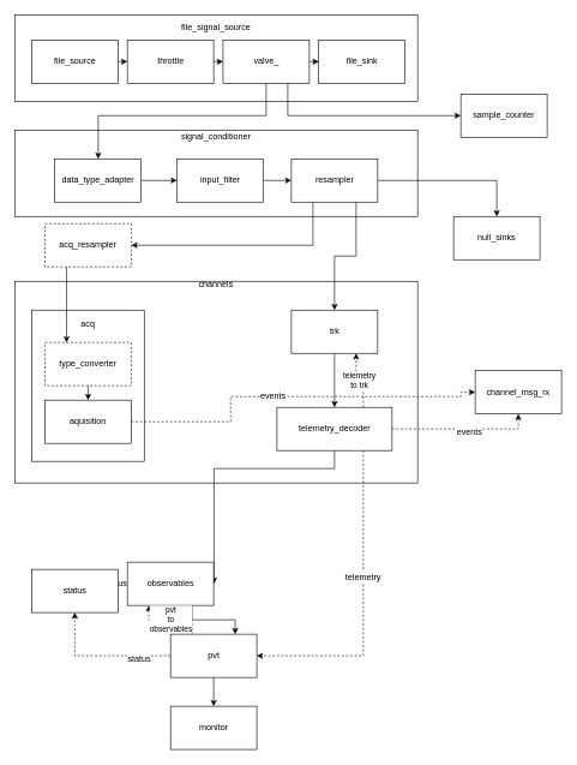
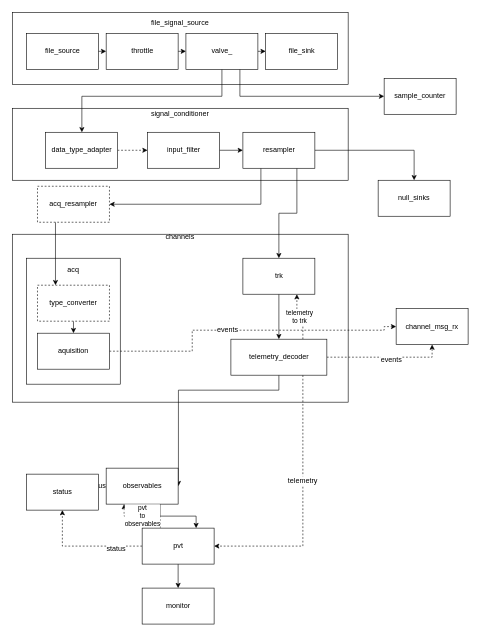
  <mxCell id="0" />
  <mxCell id="1" parent="0" />
  <mxCell id="2" value="channels&lt;br&gt;&lt;br&gt;&lt;br&gt;&lt;br&gt;&lt;br&gt;&lt;br&gt;&lt;br&gt;&lt;br&gt;&lt;br&gt;&lt;br&gt;&lt;br&gt;&lt;br&gt;&lt;br&gt;&lt;br&gt;&lt;br&gt;&lt;br&gt;&lt;br&gt;&lt;br&gt;&lt;br&gt;&lt;br&gt;" style="rounded=0;whiteSpace=wrap;html=1;" vertex="1" parent="1"><mxGeometry x="20" y="390" width="560" height="280" as="geometry" /></mxCell>
  <mxCell id="3" value="signal_conditioner&lt;br&gt;&lt;br&gt;&lt;br&gt;&lt;br&gt;&lt;br&gt;&lt;br&gt;&lt;br&gt;&lt;br&gt;" style="rounded=0;whiteSpace=wrap;html=1;" vertex="1" parent="1"><mxGeometry x="20" y="180" width="560" height="120" as="geometry" /></mxCell>
  <mxCell id="4" value="file_signal_source&lt;br&gt;&lt;br&gt;&lt;br&gt;&lt;br&gt;&lt;br&gt;&lt;br&gt;&lt;br&gt;" style="rounded=0;whiteSpace=wrap;html=1;" vertex="1" parent="1"><mxGeometry x="20" y="20" width="560" height="120" as="geometry" /></mxCell>
  <mxCell id="5" style="edgeStyle=orthogonalEdgeStyle;rounded=0;orthogonalLoop=1;jettySize=auto;html=1;exitX=1;exitY=0.5;exitDx=0;exitDy=0;entryX=0;entryY=0.5;entryDx=0;entryDy=0;" edge="1" parent="1" source="6" target="13"><mxGeometry relative="1" as="geometry" /></mxCell>
  <mxCell id="6" value="file_source" style="rounded=0;whiteSpace=wrap;html=1;" vertex="1" parent="1"><mxGeometry x="43.5" y="55" width="120" height="60" as="geometry" /></mxCell>
  <mxCell id="7" style="edgeStyle=orthogonalEdgeStyle;rounded=0;orthogonalLoop=1;jettySize=auto;html=1;exitX=1;exitY=0.5;exitDx=0;exitDy=0;entryX=0;entryY=0.5;entryDx=0;entryDy=0;" edge="1" parent="1" source="10" target="11"><mxGeometry relative="1" as="geometry" /></mxCell>
  <mxCell id="8" style="edgeStyle=orthogonalEdgeStyle;rounded=0;orthogonalLoop=1;jettySize=auto;html=1;exitX=0.5;exitY=1;exitDx=0;exitDy=0;" edge="1" parent="1" source="10" target="15"><mxGeometry relative="1" as="geometry"><mxPoint x="280" y="290" as="targetPoint" /><Array as="points"><mxPoint x="370" y="160" /><mxPoint x="136" y="160" /></Array></mxGeometry></mxCell>
  <mxCell id="9" style="edgeStyle=orthogonalEdgeStyle;rounded=0;orthogonalLoop=1;jettySize=auto;html=1;exitX=0.75;exitY=1;exitDx=0;exitDy=0;entryX=0;entryY=0.5;entryDx=0;entryDy=0;" edge="1" parent="1" source="10" target="22"><mxGeometry relative="1" as="geometry" /></mxCell>
  <mxCell id="10" value="valve_" style="rounded=0;whiteSpace=wrap;html=1;" vertex="1" parent="1"><mxGeometry x="309.5" y="55" width="120" height="60" as="geometry" /></mxCell>
  <mxCell id="11" value="file_sink" style="rounded=0;whiteSpace=wrap;html=1;" vertex="1" parent="1"><mxGeometry x="442.5" y="55" width="120" height="60" as="geometry" /></mxCell>
  <mxCell id="12" style="edgeStyle=orthogonalEdgeStyle;rounded=0;orthogonalLoop=1;jettySize=auto;html=1;exitX=1;exitY=0.5;exitDx=0;exitDy=0;entryX=0;entryY=0.5;entryDx=0;entryDy=0;" edge="1" parent="1" source="13" target="10"><mxGeometry relative="1" as="geometry" /></mxCell>
  <mxCell id="13" value="throttle" style="rounded=0;whiteSpace=wrap;html=1;" vertex="1" parent="1"><mxGeometry x="176.5" y="55" width="120" height="60" as="geometry" /></mxCell>
- <mxCell id="14" style="edgeStyle=orthogonalEdgeStyle;rounded=0;orthogonalLoop=1;jettySize=auto;html=1;exitX=1;exitY=0.5;exitDx=0;exitDy=0;" edge="1" parent="1" source="15" target="17"><mxGeometry relative="1" as="geometry" /></mxCell>
+ <mxCell id="14" style="edgeStyle=orthogonalEdgeStyle;rounded=0;orthogonalLoop=1;jettySize=auto;html=1;exitX=1;exitY=0.5;exitDx=0;exitDy=0;dashed=1;" edge="1" parent="1" source="15" target="17"><mxGeometry relative="1" as="geometry" /></mxCell>
  <mxCell id="15" value="data_type_adapter" style="rounded=0;whiteSpace=wrap;html=1;" vertex="1" parent="1"><mxGeometry x="75.5" y="220" width="120" height="60" as="geometry" /></mxCell>
  <mxCell id="16" style="edgeStyle=orthogonalEdgeStyle;rounded=0;orthogonalLoop=1;jettySize=auto;html=1;exitX=1;exitY=0.5;exitDx=0;exitDy=0;entryX=0;entryY=0.5;entryDx=0;entryDy=0;" edge="1" parent="1" source="17" target="21"><mxGeometry relative="1" as="geometry" /></mxCell>
  <mxCell id="17" value="input_filter" style="rounded=0;whiteSpace=wrap;html=1;" vertex="1" parent="1"><mxGeometry x="245.5" y="220" width="120" height="60" as="geometry" /></mxCell>
  <mxCell id="18" style="edgeStyle=orthogonalEdgeStyle;rounded=0;orthogonalLoop=1;jettySize=auto;html=1;exitX=0.25;exitY=1;exitDx=0;exitDy=0;entryX=1;entryY=0.5;entryDx=0;entryDy=0;" edge="1" parent="1" source="21" target="26"><mxGeometry relative="1" as="geometry" /></mxCell>
  <mxCell id="19" style="edgeStyle=orthogonalEdgeStyle;rounded=0;orthogonalLoop=1;jettySize=auto;html=1;exitX=0.75;exitY=1;exitDx=0;exitDy=0;entryX=0.5;entryY=0;entryDx=0;entryDy=0;" edge="1" parent="1" source="21" target="40"><mxGeometry relative="1" as="geometry" /></mxCell>
  <mxCell id="20" style="edgeStyle=orthogonalEdgeStyle;rounded=0;orthogonalLoop=1;jettySize=auto;html=1;exitX=1;exitY=0.5;exitDx=0;exitDy=0;entryX=0.5;entryY=0;entryDx=0;entryDy=0;" edge="1" parent="1" source="21" target="23"><mxGeometry relative="1" as="geometry"><mxPoint x="690" y="290" as="targetPoint" /></mxGeometry></mxCell>
  <mxCell id="21" value="resampler" style="rounded=0;whiteSpace=wrap;html=1;" vertex="1" parent="1"><mxGeometry x="404.5" y="220" width="120" height="60" as="geometry" /></mxCell>
  <mxCell id="22" value="sample_counter" style="rounded=0;whiteSpace=wrap;html=1;" vertex="1" parent="1"><mxGeometry x="640" y="130" width="120" height="60" as="geometry" /></mxCell>
  <mxCell id="23" value="null_sinks" style="rounded=0;whiteSpace=wrap;html=1;" vertex="1" parent="1"><mxGeometry x="630" y="300" width="120" height="60" as="geometry" /></mxCell>
  <mxCell id="24" value="acq&lt;br&gt;&lt;br&gt;&lt;br&gt;&lt;br&gt;&lt;br&gt;&lt;br&gt;&lt;br&gt;&lt;br&gt;&lt;br&gt;&lt;br&gt;&lt;br&gt;&lt;br&gt;&lt;br&gt;" style="rounded=0;whiteSpace=wrap;html=1;flipH=1;flipV=1;" vertex="1" parent="1"><mxGeometry x="44" y="430" width="156" height="210" as="geometry" /></mxCell>
  <mxCell id="25" style="edgeStyle=orthogonalEdgeStyle;rounded=0;orthogonalLoop=1;jettySize=auto;html=1;exitX=0.25;exitY=1;exitDx=0;exitDy=0;entryX=0.25;entryY=0;entryDx=0;entryDy=0;" edge="1" parent="1" source="26" target="28"><mxGeometry relative="1" as="geometry" /></mxCell>
  <mxCell id="26" value="acq_resampler" style="rounded=0;whiteSpace=wrap;html=1;dashed=1;" vertex="1" parent="1"><mxGeometry x="62" y="310" width="120" height="60" as="geometry" /></mxCell>
  <mxCell id="27" style="edgeStyle=orthogonalEdgeStyle;rounded=0;orthogonalLoop=1;jettySize=auto;html=1;exitX=0.5;exitY=1;exitDx=0;exitDy=0;entryX=0.5;entryY=0;entryDx=0;entryDy=0;" edge="1" parent="1" source="28" target="38"><mxGeometry relative="1" as="geometry" /></mxCell>
  <mxCell id="28" value="type_converter" style="rounded=0;whiteSpace=wrap;html=1;dashed=1;" vertex="1" parent="1"><mxGeometry x="62" y="475" width="120" height="60" as="geometry" /></mxCell>
  <mxCell id="29" style="edgeStyle=orthogonalEdgeStyle;rounded=0;orthogonalLoop=1;jettySize=auto;html=1;exitX=0.5;exitY=1;exitDx=0;exitDy=0;" edge="1" parent="1" source="35" target="44"><mxGeometry relative="1" as="geometry"><Array as="points"><mxPoint x="465" y="650" /><mxPoint x="297" y="650" /></Array></mxGeometry></mxCell>
  <mxCell id="30" style="edgeStyle=orthogonalEdgeStyle;rounded=0;orthogonalLoop=1;jettySize=auto;html=1;exitX=0.75;exitY=1;exitDx=0;exitDy=0;entryX=1;entryY=0.5;entryDx=0;entryDy=0;dashed=1;" edge="1" parent="1" source="35" target="49"><mxGeometry relative="1" as="geometry" /></mxCell>
  <mxCell id="31" value="telemetry" style="text;html=1;resizable=0;points=[];align=center;verticalAlign=middle;labelBackgroundColor=#ffffff;" vertex="1" connectable="0" parent="30"><mxGeometry x="-0.19" y="-1" relative="1" as="geometry"><mxPoint as="offset" /></mxGeometry></mxCell>
  <mxCell id="32" value="telemetry&lt;br&gt;to trk" style="edgeStyle=orthogonalEdgeStyle;rounded=0;orthogonalLoop=1;jettySize=auto;html=1;exitX=0.75;exitY=0;exitDx=0;exitDy=0;entryX=0.75;entryY=1;entryDx=0;entryDy=0;dashed=1;" edge="1" parent="1" source="35" target="40"><mxGeometry relative="1" as="geometry" /></mxCell>
  <mxCell id="33" style="edgeStyle=orthogonalEdgeStyle;rounded=0;orthogonalLoop=1;jettySize=auto;html=1;exitX=1;exitY=0.5;exitDx=0;exitDy=0;entryX=0.5;entryY=1;entryDx=0;entryDy=0;dashed=1;" edge="1" parent="1" source="35" target="52"><mxGeometry relative="1" as="geometry" /></mxCell>
  <mxCell id="34" value="events" style="text;html=1;resizable=0;points=[];align=center;verticalAlign=middle;labelBackgroundColor=#ffffff;" vertex="1" connectable="0" parent="33"><mxGeometry x="0.094" y="-3" relative="1" as="geometry"><mxPoint as="offset" /></mxGeometry></mxCell>
  <mxCell id="35" value="telemetry_decoder" style="rounded=0;whiteSpace=wrap;html=1;flipH=1;flipV=1;" vertex="1" parent="1"><mxGeometry x="384.5" y="565" width="160" height="60" as="geometry" /></mxCell>
  <mxCell id="36" style="edgeStyle=orthogonalEdgeStyle;rounded=0;orthogonalLoop=1;jettySize=auto;html=1;exitX=1;exitY=0.5;exitDx=0;exitDy=0;entryX=0;entryY=0.5;entryDx=0;entryDy=0;dashed=1;" edge="1" parent="1" source="38" target="52"><mxGeometry relative="1" as="geometry"><Array as="points"><mxPoint x="320" y="585" /><mxPoint x="320" y="550" /><mxPoint x="640" y="550" /></Array></mxGeometry></mxCell>
  <mxCell id="37" value="events" style="text;html=1;resizable=0;points=[];align=center;verticalAlign=middle;labelBackgroundColor=#ffffff;" vertex="1" connectable="0" parent="36"><mxGeometry x="-0.111" y="2" relative="1" as="geometry"><mxPoint as="offset" /></mxGeometry></mxCell>
  <mxCell id="38" value="aquisition" style="rounded=0;whiteSpace=wrap;html=1;" vertex="1" parent="1"><mxGeometry x="62" y="555" width="120" height="60" as="geometry" /></mxCell>
  <mxCell id="39" style="edgeStyle=orthogonalEdgeStyle;rounded=0;orthogonalLoop=1;jettySize=auto;html=1;exitX=0.5;exitY=1;exitDx=0;exitDy=0;entryX=0.5;entryY=0;entryDx=0;entryDy=0;" edge="1" parent="1" source="40" target="35"><mxGeometry relative="1" as="geometry" /></mxCell>
  <mxCell id="40" value="trk" style="rounded=0;whiteSpace=wrap;html=1;" vertex="1" parent="1"><mxGeometry x="404.5" y="430" width="120" height="60" as="geometry" /></mxCell>
  <mxCell id="41" style="edgeStyle=orthogonalEdgeStyle;rounded=0;orthogonalLoop=1;jettySize=auto;html=1;exitX=0;exitY=0.5;exitDx=0;exitDy=0;dashed=1;" edge="1" parent="1" source="44" target="51"><mxGeometry relative="1" as="geometry" /></mxCell>
  <mxCell id="42" value="status" style="text;html=1;resizable=0;points=[];align=center;verticalAlign=middle;labelBackgroundColor=#ffffff;" vertex="1" connectable="0" parent="41"><mxGeometry x="0.125" y="-1" relative="1" as="geometry"><mxPoint as="offset" /></mxGeometry></mxCell>
  <mxCell id="43" style="edgeStyle=orthogonalEdgeStyle;rounded=0;orthogonalLoop=1;jettySize=auto;html=1;exitX=0.75;exitY=1;exitDx=0;exitDy=0;entryX=0.75;entryY=0;entryDx=0;entryDy=0;" edge="1" parent="1" source="44" target="49"><mxGeometry relative="1" as="geometry" /></mxCell>
  <mxCell id="44" value="observables" style="rounded=0;whiteSpace=wrap;html=1;" vertex="1" parent="1"><mxGeometry x="176.5" y="780" width="120" height="60" as="geometry" /></mxCell>
  <mxCell id="45" style="edgeStyle=orthogonalEdgeStyle;rounded=0;orthogonalLoop=1;jettySize=auto;html=1;exitX=0.5;exitY=1;exitDx=0;exitDy=0;entryX=0.5;entryY=0;entryDx=0;entryDy=0;" edge="1" parent="1" source="49" target="50"><mxGeometry relative="1" as="geometry" /></mxCell>
  <mxCell id="46" value="pvt&lt;br&gt;to&lt;br&gt;observables" style="edgeStyle=orthogonalEdgeStyle;rounded=0;orthogonalLoop=1;jettySize=auto;html=1;exitX=0.25;exitY=0;exitDx=0;exitDy=0;entryX=0.25;entryY=1;entryDx=0;entryDy=0;dashed=1;" edge="1" parent="1" source="49" target="44"><mxGeometry relative="1" as="geometry" /></mxCell>
  <mxCell id="47" style="edgeStyle=orthogonalEdgeStyle;rounded=0;orthogonalLoop=1;jettySize=auto;html=1;exitX=0;exitY=0.5;exitDx=0;exitDy=0;entryX=0.5;entryY=1;entryDx=0;entryDy=0;dashed=1;" edge="1" parent="1" source="49" target="51"><mxGeometry relative="1" as="geometry" /></mxCell>
  <mxCell id="48" value="status" style="text;html=1;resizable=0;points=[];align=center;verticalAlign=middle;labelBackgroundColor=#ffffff;" vertex="1" connectable="0" parent="47"><mxGeometry x="-0.548" y="4" relative="1" as="geometry"><mxPoint as="offset" /></mxGeometry></mxCell>
  <mxCell id="49" value="pvt" style="rounded=0;whiteSpace=wrap;html=1;" vertex="1" parent="1"><mxGeometry x="236.5" y="880" width="120" height="60" as="geometry" /></mxCell>
  <mxCell id="50" value="monitor" style="rounded=0;whiteSpace=wrap;html=1;" vertex="1" parent="1"><mxGeometry x="236.5" y="980" width="120" height="60" as="geometry" /></mxCell>
  <mxCell id="51" value="status" style="rounded=0;whiteSpace=wrap;html=1;" vertex="1" parent="1"><mxGeometry x="43.5" y="790" width="120" height="60" as="geometry" /></mxCell>
  <mxCell id="52" value="channel_msg_rx" style="rounded=0;whiteSpace=wrap;html=1;" vertex="1" parent="1"><mxGeometry x="660" y="514" width="120" height="60" as="geometry" /></mxCell>
